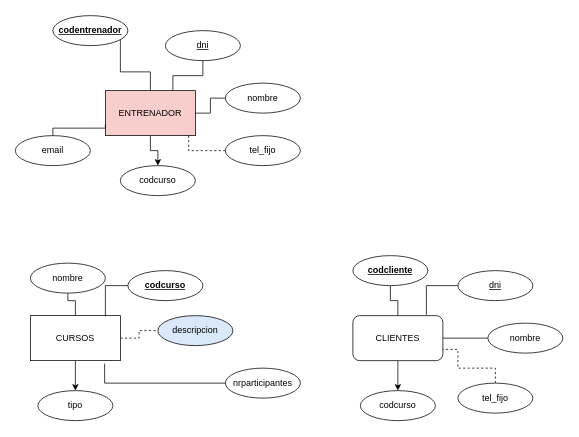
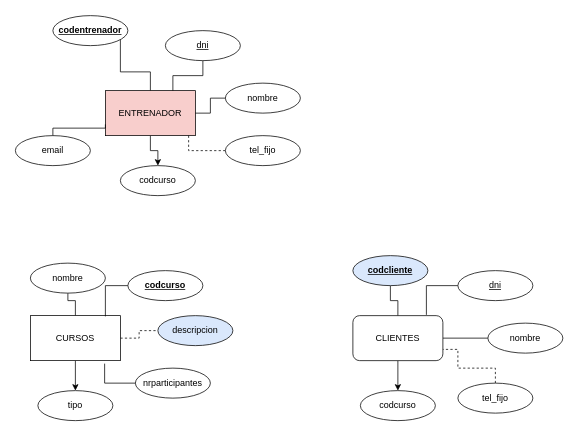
  <mxCell id="0" />
  <mxCell id="1" parent="0" />
  <mxCell id="2" value="" style="edgeStyle=orthogonalEdgeStyle;rounded=0;orthogonalLoop=1;jettySize=auto;html=1;endArrow=none;endFill=0;" edge="1" parent="1" source="5" target="30"><mxGeometry relative="1" as="geometry" /></mxCell>
  <mxCell id="3" value="" style="edgeStyle=orthogonalEdgeStyle;rounded=0;orthogonalLoop=1;jettySize=auto;html=1;endArrow=none;endFill=0;" edge="1" parent="1" source="5" target="33"><mxGeometry relative="1" as="geometry" /></mxCell>
  <mxCell id="4" value="" style="edgeStyle=orthogonalEdgeStyle;rounded=0;orthogonalLoop=1;jettySize=auto;html=1;" edge="1" parent="1" source="5" target="36"><mxGeometry relative="1" as="geometry" /></mxCell>
  <mxCell id="5" value="&lt;div&gt;CLIENTES&lt;/div&gt;" style="whiteSpace=wrap;html=1;rounded=1;" parent="1" vertex="1"><mxGeometry x="470" y="420" width="120" height="60" as="geometry" /></mxCell>
  <mxCell id="6" value="" style="edgeStyle=orthogonalEdgeStyle;rounded=0;orthogonalLoop=1;jettySize=auto;html=1;verticalAlign=bottom;endArrow=none;endFill=0;" edge="1" parent="1" source="8" target="25"><mxGeometry relative="1" as="geometry"><Array as="points"><mxPoint x="200" y="95" /><mxPoint x="160" y="95" /></Array></mxGeometry></mxCell>
  <mxCell id="7" value="" style="edgeStyle=orthogonalEdgeStyle;rounded=0;orthogonalLoop=1;jettySize=auto;html=1;" edge="1" parent="1" source="8" target="22"><mxGeometry relative="1" as="geometry" /></mxCell>
  <mxCell id="8" value="ENTRENADOR" style="rounded=0;whiteSpace=wrap;html=1;fillColor=#f8cecc;" parent="1" vertex="1"><mxGeometry x="140" y="120" width="120" height="60" as="geometry" /></mxCell>
  <mxCell id="9" value="" style="edgeStyle=orthogonalEdgeStyle;rounded=0;orthogonalLoop=1;jettySize=auto;html=1;endArrow=none;endFill=0;" edge="1" parent="1" source="12" target="26"><mxGeometry relative="1" as="geometry" /></mxCell>
  <mxCell id="10" value="" style="edgeStyle=orthogonalEdgeStyle;rounded=0;orthogonalLoop=1;jettySize=auto;html=1;dashed=1;endArrow=none;endFill=0;" edge="1" parent="1" source="12" target="29"><mxGeometry relative="1" as="geometry" /></mxCell>
  <mxCell id="11" value="" style="edgeStyle=orthogonalEdgeStyle;rounded=0;orthogonalLoop=1;jettySize=auto;html=1;" edge="1" parent="1" source="12" target="17"><mxGeometry relative="1" as="geometry" /></mxCell>
  <mxCell id="12" value="CURSOS" style="whiteSpace=wrap;html=1;" parent="1" vertex="1"><mxGeometry x="40" y="420" width="120" height="60" as="geometry" /></mxCell>
  <mxCell id="13" value="" style="edgeStyle=orthogonalEdgeStyle;rounded=0;orthogonalLoop=1;jettySize=auto;html=1;endArrow=none;endFill=0;" edge="1" parent="1" source="14" target="8"><mxGeometry relative="1" as="geometry" /></mxCell>
  <mxCell id="14" value="nombre" style="ellipse;whiteSpace=wrap;html=1;" parent="1" vertex="1"><mxGeometry x="300" y="110" width="100" height="40" as="geometry" /></mxCell>
  <mxCell id="15" value="" style="edgeStyle=orthogonalEdgeStyle;rounded=0;orthogonalLoop=1;jettySize=auto;html=1;entryX=0.75;entryY=0;entryDx=0;entryDy=0;endArrow=none;endFill=0;" edge="1" parent="1" source="16" target="8"><mxGeometry relative="1" as="geometry" /></mxCell>
  <mxCell id="16" value="&lt;u&gt;&lt;span&gt;dni&lt;/span&gt;&lt;/u&gt;" style="ellipse;whiteSpace=wrap;html=1;fontStyle=0" parent="1" vertex="1"><mxGeometry x="220" y="40" width="100" height="40" as="geometry" /></mxCell>
  <mxCell id="17" value="tipo" style="ellipse;whiteSpace=wrap;html=1;" vertex="1" parent="1"><mxGeometry x="50" y="520" width="100" height="40" as="geometry" /></mxCell>
  <mxCell id="18" value="" style="edgeStyle=orthogonalEdgeStyle;rounded=0;orthogonalLoop=1;jettySize=auto;html=1;entryX=0.825;entryY=1.067;entryDx=0;entryDy=0;entryPerimeter=0;endArrow=none;endFill=0;" edge="1" parent="1" source="19" target="12"><mxGeometry relative="1" as="geometry" /></mxCell>
- <mxCell id="19" value="nrparticipantes" style="ellipse;whiteSpace=wrap;html=1;" vertex="1" parent="1"><mxGeometry x="300" y="490" width="100" height="40" as="geometry" /></mxCell>
+ <mxCell id="19" value="nrparticipantes" style="ellipse;whiteSpace=wrap;html=1;" vertex="1" parent="1"><mxGeometry x="180" y="490" width="100" height="40" as="geometry" /></mxCell>
  <mxCell id="20" value="" style="edgeStyle=orthogonalEdgeStyle;rounded=0;orthogonalLoop=1;jettySize=auto;html=1;entryX=0;entryY=0.75;entryDx=0;entryDy=0;endArrow=none;endFill=0;" edge="1" parent="1" source="21" target="8"><mxGeometry relative="1" as="geometry"><Array as="points"><mxPoint x="70" y="170" /><mxPoint x="140" y="170" /></Array></mxGeometry></mxCell>
  <mxCell id="21" value="email" style="ellipse;whiteSpace=wrap;html=1;" vertex="1" parent="1"><mxGeometry x="20" y="180" width="100" height="40" as="geometry" /></mxCell>
  <mxCell id="22" value="codcurso" style="ellipse;whiteSpace=wrap;html=1;" vertex="1" parent="1"><mxGeometry x="160" y="220" width="100" height="40" as="geometry" /></mxCell>
  <mxCell id="23" value="" style="edgeStyle=orthogonalEdgeStyle;rounded=0;orthogonalLoop=1;jettySize=auto;html=1;entryX=0.925;entryY=1;entryDx=0;entryDy=0;entryPerimeter=0;endArrow=none;endFill=0;dashed=1;" edge="1" parent="1" source="24" target="8"><mxGeometry relative="1" as="geometry" /></mxCell>
  <mxCell id="24" value="tel_fijo" style="ellipse;whiteSpace=wrap;html=1;" vertex="1" parent="1"><mxGeometry x="300" y="180" width="100" height="40" as="geometry" /></mxCell>
  <mxCell id="25" value="&lt;b&gt;codentrenador&lt;/b&gt;" style="ellipse;whiteSpace=wrap;html=1;fontStyle=4" vertex="1" parent="1"><mxGeometry x="70" y="20" width="100" height="40" as="geometry" /></mxCell>
  <mxCell id="26" value="nombre" style="ellipse;whiteSpace=wrap;html=1;" vertex="1" parent="1"><mxGeometry x="40" y="350" width="100" height="40" as="geometry" /></mxCell>
  <mxCell id="27" value="" style="edgeStyle=orthogonalEdgeStyle;rounded=0;orthogonalLoop=1;jettySize=auto;html=1;endArrow=none;endFill=0;" edge="1" parent="1" source="28"><mxGeometry relative="1" as="geometry"><mxPoint x="140" y="421" as="targetPoint" /><Array as="points"><mxPoint x="140" y="380" /><mxPoint x="140" y="421" /></Array></mxGeometry></mxCell>
  <mxCell id="28" value="&lt;b&gt;codcurso&lt;/b&gt;" style="ellipse;whiteSpace=wrap;html=1;fontStyle=4" vertex="1" parent="1"><mxGeometry x="170" y="360" width="100" height="40" as="geometry" /></mxCell>
  <mxCell id="29" value="descripcion" style="ellipse;whiteSpace=wrap;html=1;fillColor=#dae8fc;" vertex="1" parent="1"><mxGeometry x="210" y="420" width="100" height="40" as="geometry" /></mxCell>
- <mxCell id="30" value="&lt;b&gt;codcliente&lt;/b&gt;" style="ellipse;whiteSpace=wrap;html=1;fontStyle=4" vertex="1" parent="1"><mxGeometry x="470" y="340" width="100" height="40" as="geometry" /></mxCell>
+ <mxCell id="30" value="&lt;b&gt;codcliente&lt;/b&gt;" style="ellipse;whiteSpace=wrap;html=1;fontStyle=4;fillColor=#dae8fc;" vertex="1" parent="1"><mxGeometry x="470" y="340" width="100" height="40" as="geometry" /></mxCell>
  <mxCell id="31" value="" style="edgeStyle=orthogonalEdgeStyle;rounded=0;orthogonalLoop=1;jettySize=auto;html=1;entryX=0.817;entryY=-0.017;entryDx=0;entryDy=0;entryPerimeter=0;endArrow=none;endFill=0;" edge="1" parent="1" source="32" target="5"><mxGeometry relative="1" as="geometry" /></mxCell>
  <mxCell id="32" value="&lt;u&gt;&lt;span&gt;dni&lt;/span&gt;&lt;/u&gt;" style="ellipse;whiteSpace=wrap;html=1;fontStyle=0" vertex="1" parent="1"><mxGeometry x="610" y="360" width="100" height="40" as="geometry" /></mxCell>
  <mxCell id="33" value="nombre" style="ellipse;whiteSpace=wrap;html=1;" vertex="1" parent="1"><mxGeometry x="650" y="430" width="100" height="40" as="geometry" /></mxCell>
  <mxCell id="34" value="" style="edgeStyle=orthogonalEdgeStyle;rounded=0;orthogonalLoop=1;jettySize=auto;html=1;entryX=1;entryY=0.75;entryDx=0;entryDy=0;dashed=1;endArrow=none;endFill=0;" edge="1" parent="1" source="35" target="5"><mxGeometry relative="1" as="geometry"><Array as="points"><mxPoint x="660" y="490" /><mxPoint x="610" y="490" /><mxPoint x="610" y="465" /></Array></mxGeometry></mxCell>
  <mxCell id="35" value="tel_fijo" style="ellipse;whiteSpace=wrap;html=1;" vertex="1" parent="1"><mxGeometry x="610" y="510" width="100" height="40" as="geometry" /></mxCell>
  <mxCell id="36" value="&lt;span&gt;codcurso&lt;/span&gt;" style="ellipse;whiteSpace=wrap;html=1;fontStyle=0" vertex="1" parent="1"><mxGeometry x="480" y="520" width="100" height="40" as="geometry" /></mxCell>
